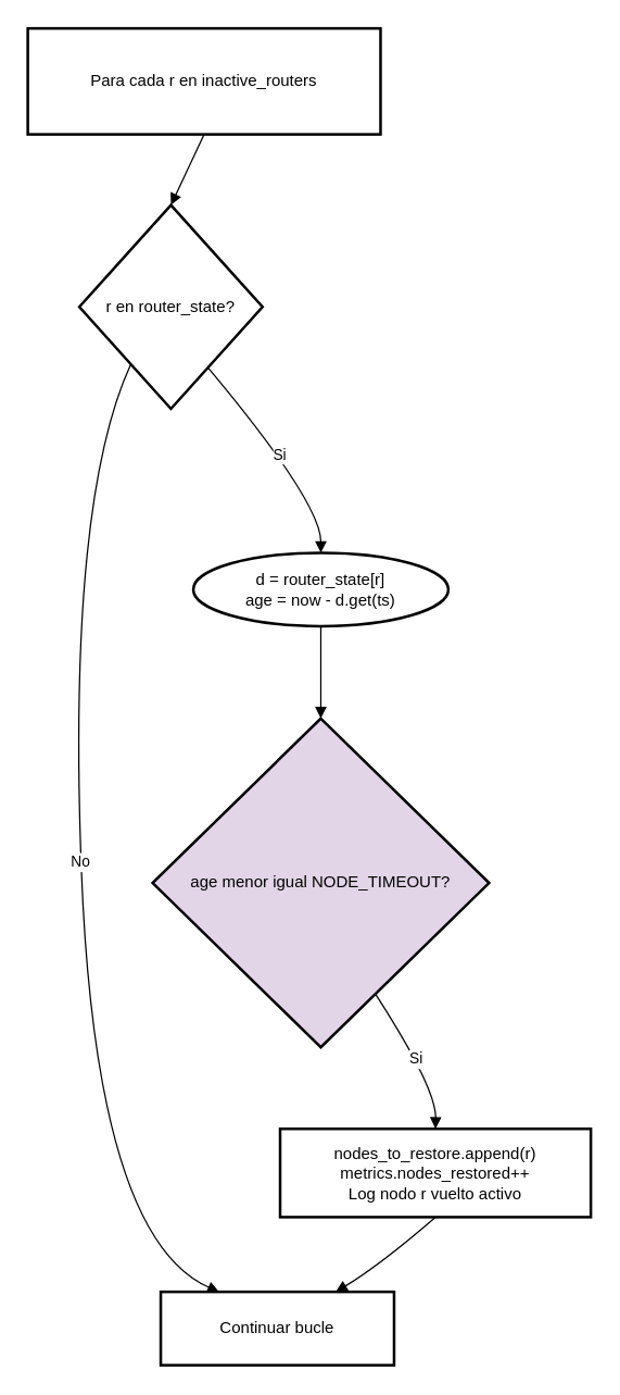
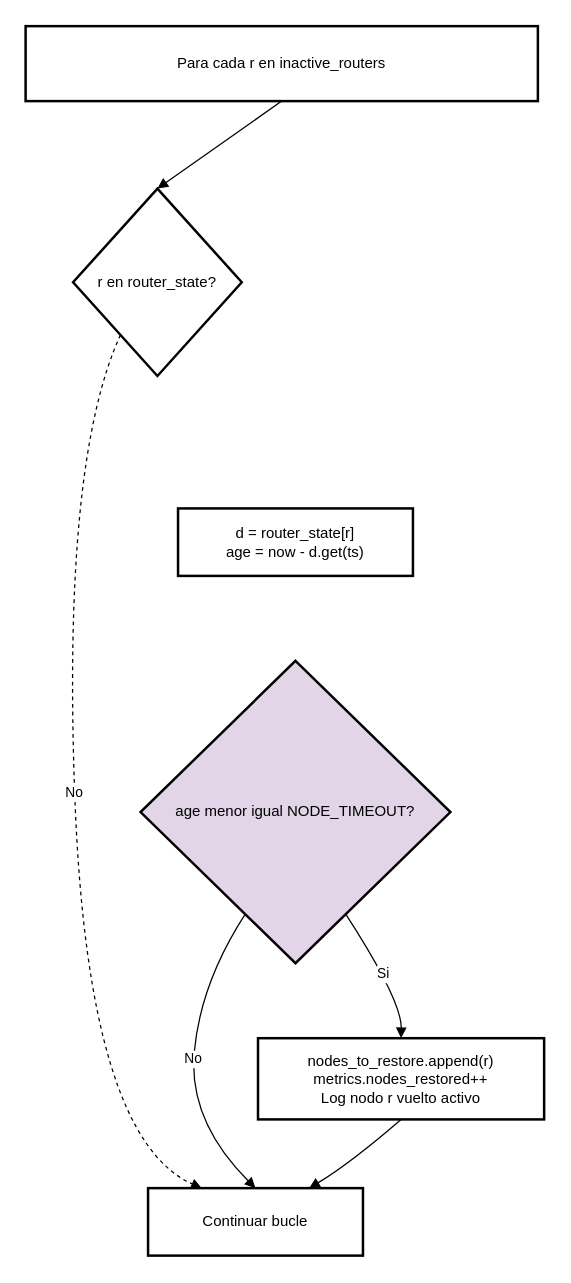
  <mxCell id="0" />
  <mxCell id="1" parent="0" />
- <mxCell id="2" value="Para cada r en inactive_routers" style="whiteSpace=wrap;strokeWidth=2;" vertex="1" parent="1"><mxGeometry x="20" y="20" width="260" height="78" as="geometry" /></mxCell>
+ <mxCell id="2" value="Para cada r en inactive_routers" style="whiteSpace=wrap;strokeWidth=2;" vertex="1" parent="1"><mxGeometry x="20" y="20" width="410" height="60" as="geometry" /></mxCell>
  <mxCell id="3" value="r en router_state?" style="rhombus;strokeWidth=2;whiteSpace=wrap;" vertex="1" parent="1"><mxGeometry x="58" y="150" width="135" height="150" as="geometry" /></mxCell>
- <mxCell id="4" value="d = router_state[r]&#10;age = now - d.get(ts)" style="ellipse;whiteSpace=wrap;strokeWidth=2;" vertex="1" parent="1"><mxGeometry x="142" y="406" width="188" height="54" as="geometry" /></mxCell>
+ <mxCell id="4" value="d = router_state[r]&#10;age = now - d.get(ts)" style="whiteSpace=wrap;strokeWidth=2;" vertex="1" parent="1"><mxGeometry x="142" y="406" width="188" height="54" as="geometry" /></mxCell>
  <mxCell id="5" value="age menor igual NODE_TIMEOUT?" style="rhombus;strokeWidth=2;whiteSpace=wrap;fillColor=#e1d5e7;" vertex="1" parent="1"><mxGeometry x="112" y="528" width="248" height="242" as="geometry" /></mxCell>
  <mxCell id="6" value="nodes_to_restore.append(r)&#10;metrics.nodes_restored++&#10;Log nodo r vuelto activo" style="whiteSpace=wrap;strokeWidth=2;" vertex="1" parent="1"><mxGeometry x="206" y="830" width="229" height="65" as="geometry" /></mxCell>
  <mxCell id="7" value="" style="curved=1;startArrow=none;endArrow=block;exitX=0.5;exitY=1;entryX=0.5;entryY=0;rounded=0;exitDx=0;exitDy=0;" edge="1" parent="1" source="2" target="3"><mxGeometry relative="1" as="geometry"><Array as="points" /></mxGeometry></mxCell>
- <mxCell id="8" value="Si" style="curved=1;startArrow=none;endArrow=block;exitX=0.84;exitY=1;entryX=0.5;entryY=0;rounded=0;" edge="1" parent="1" source="3" target="4"><mxGeometry relative="1" as="geometry"><Array as="points"><mxPoint x="236" y="369" /></Array></mxGeometry></mxCell>
- <mxCell id="9" value="No" style="curved=1;startArrow=none;endArrow=block;exitX=0.11;exitY=1;entryX=0.25;entryY=0;rounded=0;entryDx=0;entryDy=0;" edge="1" parent="1" source="3" target="14"><mxGeometry relative="1" as="geometry"><Array as="points"><mxPoint x="49" y="369" /><mxPoint x="70" y="910" /></Array><mxPoint x="174" y="1339" as="targetPoint" /></mxGeometry></mxCell>
- <mxCell id="10" value="" style="curved=1;startArrow=none;endArrow=block;exitX=0.5;exitY=1;entryX=0.5;entryY=0;rounded=0;entryDx=0;entryDy=0;" edge="1" parent="1" source="4" target="5"><mxGeometry relative="1" as="geometry"><Array as="points" /><mxPoint x="235.5" y="510" as="targetPoint" /></mxGeometry></mxCell>
+ <mxCell id="9" value="No" style="curved=1;startArrow=none;endArrow=block;exitX=0.11;exitY=1;entryX=0.25;entryY=0;rounded=0;entryDx=0;entryDy=0;dashed=1;" edge="1" parent="1" source="3" target="14"><mxGeometry relative="1" as="geometry"><Array as="points"><mxPoint x="49" y="369" /><mxPoint x="70" y="910" /></Array><mxPoint x="174" y="1339" as="targetPoint" /></mxGeometry></mxCell>
  <mxCell id="11" value="Si" style="curved=1;startArrow=none;endArrow=block;exitX=0.74;exitY=1;entryX=0.5;entryY=0;rounded=0;" edge="1" parent="1" source="5" target="6"><mxGeometry relative="1" as="geometry"><Array as="points"><mxPoint x="321" y="800" /></Array></mxGeometry></mxCell>
+ <mxCell id="12" value="No" style="curved=1;startArrow=none;endArrow=block;exitX=0.26;exitY=1;entryX=0.5;entryY=0;rounded=0;entryDx=0;entryDy=0;" edge="1" parent="1" source="5" target="14"><mxGeometry relative="1" as="geometry"><Array as="points"><mxPoint x="160" y="786" /><mxPoint x="150" y="896" /></Array><mxPoint x="195" y="1215" as="targetPoint" /></mxGeometry></mxCell>
  <mxCell id="13" value="" style="curved=1;startArrow=none;endArrow=block;exitX=0.5;exitY=1;entryX=0.75;entryY=0;rounded=0;entryDx=0;entryDy=0;" edge="1" parent="1" source="6" target="14"><mxGeometry relative="1" as="geometry"><Array as="points"><mxPoint x="280" y="930" /></Array><mxPoint x="320.5" y="965" as="targetPoint" /></mxGeometry></mxCell>
  <mxCell id="14" value="Continuar bucle" style="whiteSpace=wrap;strokeWidth=2;" vertex="1" parent="1"><mxGeometry x="118" y="950" width="172" height="54" as="geometry" /></mxCell>
